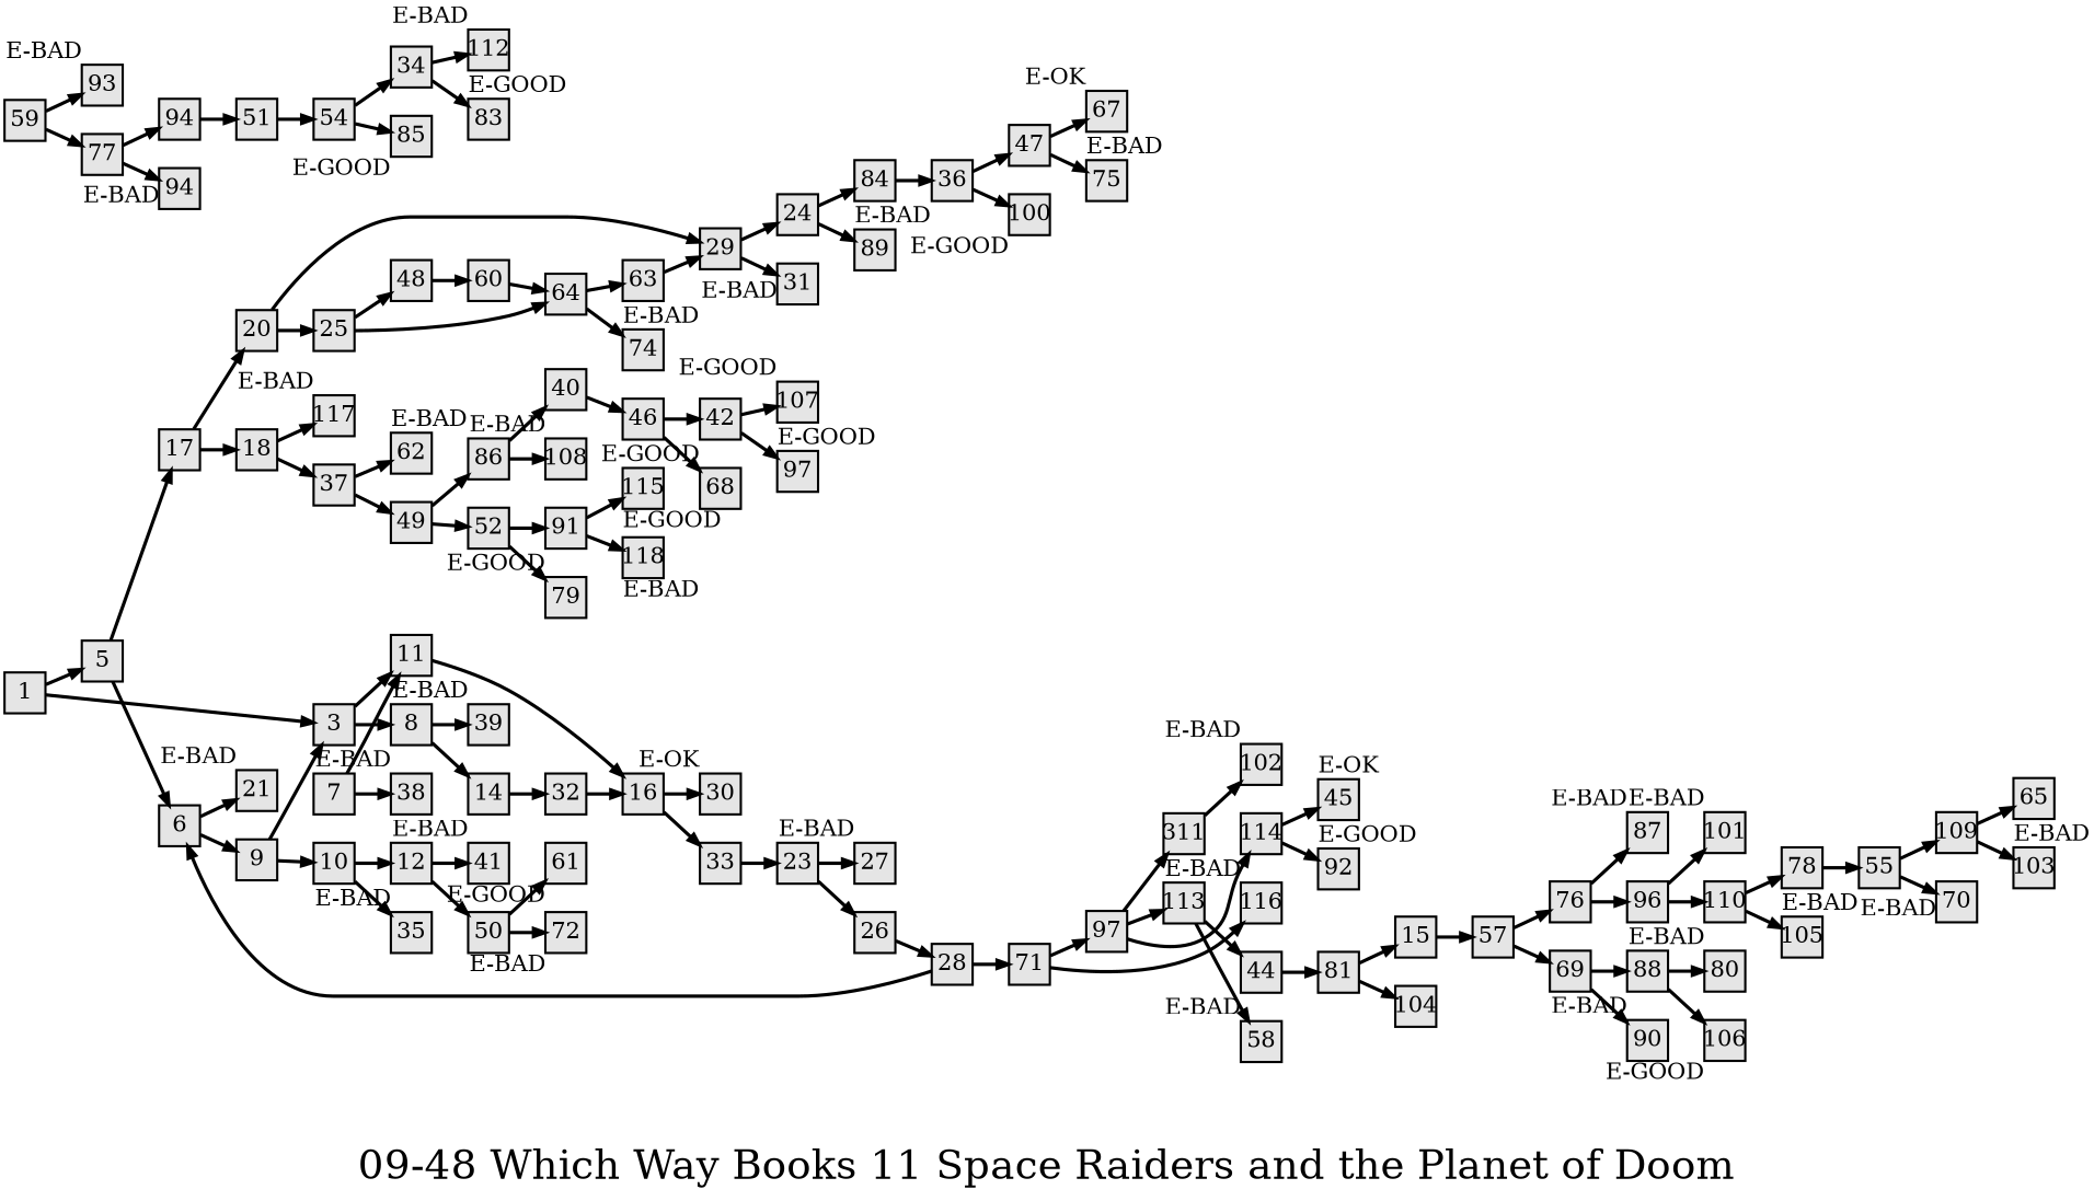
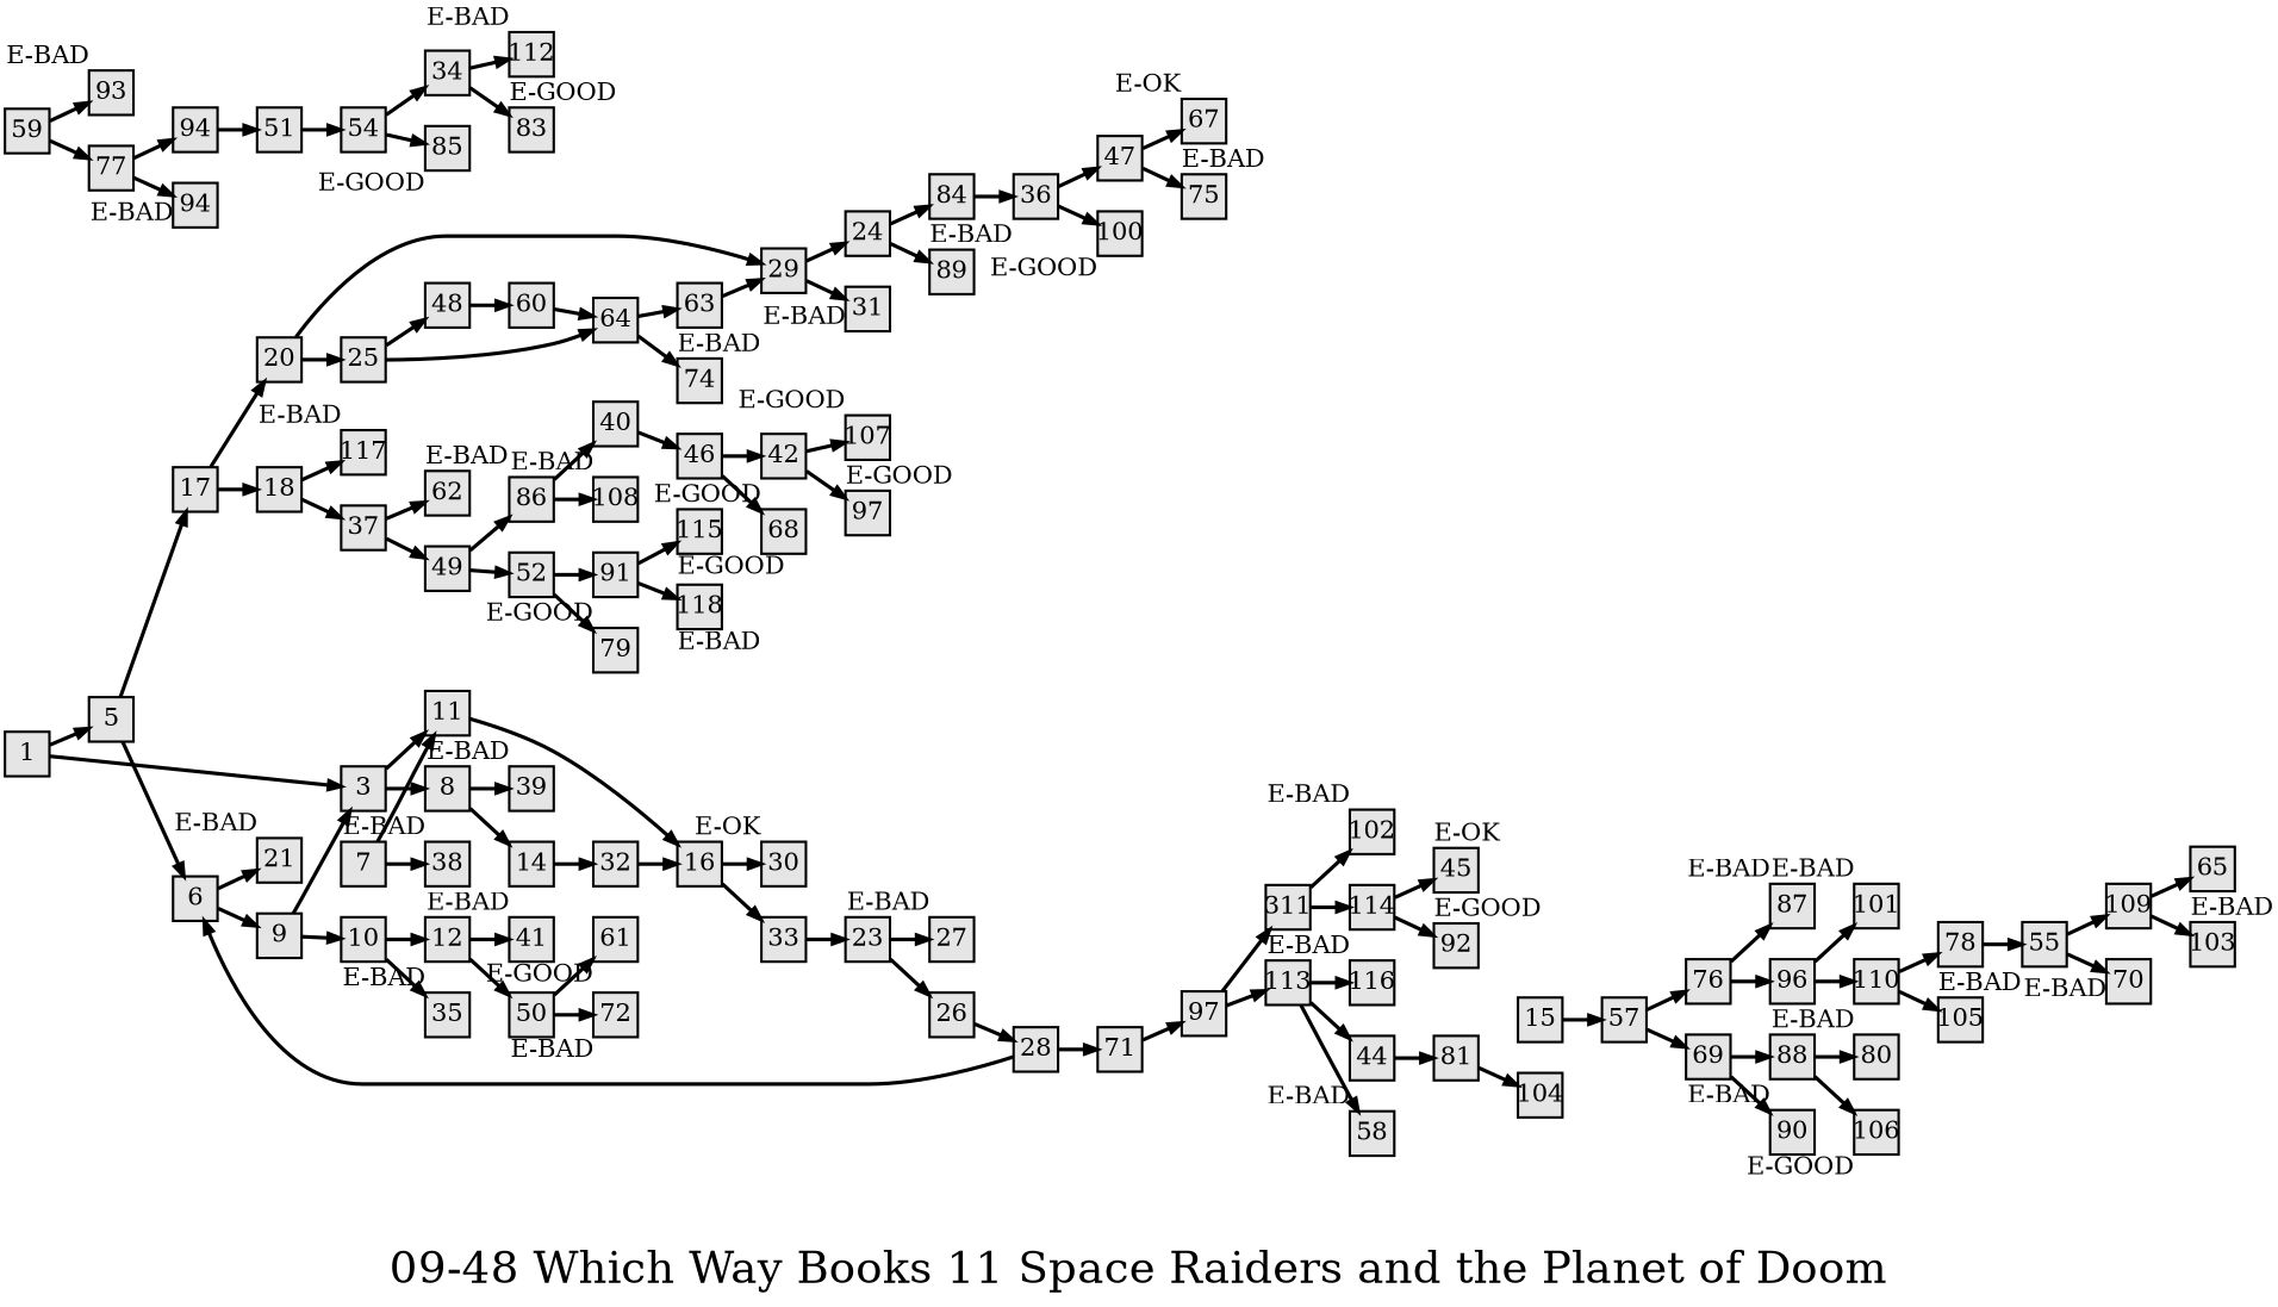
  digraph {
    fontsize=36
    label="09-48 Which Way Books 11 Space Raiders and the Planet of Doom"
    nodesep=0.35
    ordering=out
    rankdir=LR
    ranksep=0.45
    node [fillcolor=grey90 fixedsize=true fontsize=20 labelfloat=true margin="0,0" penwidth=2 regular=true shape=rect style=filled]
    edge [fontsize=12 labelfloat=true penwidth=3]
    1
    5
    3
    17
    6
    11
    8
    20
    18
    21 [xlabel="E-BAD"]
    9
    16
    39 [xlabel="E-BAD"]
    14
    30 [xlabel="E-OK"]
    33
    32
    29
    25
    117 [xlabel="E-BAD"]
    37
    10
    12
    35 [xlabel="E-BAD"]
    7
    38 [xlabel="E-BAD"]
    41 [xlabel="E-BAD"]
    50
    61 [xlabel="E-GOOD"]
    72 [xlabel="E-BAD"]
    23
    15
    57
    76
    69
    87 [xlabel="E-BAD"]
    96
    88
    90 [xlabel="E-BAD"]
    27 [xlabel="E-BAD"]
    26
    24
    31 [xlabel="E-BAD"]
    48
    64
    62 [xlabel="E-BAD"]
    49
    86
    52
    84
    89 [xlabel="E-BAD"]
    60
    63
    74 [xlabel="E-BAD"]
    28
    71
    36
    47
    100 [xlabel="E-GOOD"]
    n60 [label=97]
    116 [xlabel="E-BAD"]
    n62 [label=311]
    113
    112 [xlabel="E-BAD"]
    34
    83 [xlabel="E-GOOD"]
    67 [xlabel="E-OK"]
    75 [xlabel="E-BAD"]
    40
    108 [xlabel="E-BAD"]
    91
    79 [xlabel="E-GOOD"]
    46
    42
    68 [xlabel="E-GOOD"]
    107 [xlabel="E-GOOD"]
    97 [xlabel="E-GOOD"]
    44
    81
    104
    45 [xlabel="E-OK"]
    115 [xlabel="E-GOOD"]
    118 [xlabel="E-BAD"]
    51
    54
    85 [xlabel="E-GOOD"]
    55
    109
    70 [xlabel="E-BAD"]
    65
    103 [xlabel="E-BAD"]
    101 [xlabel="E-BAD"]
    110
    80 [xlabel="E-BAD"]
    106 [xlabel="E-GOOD"]
    58 [xlabel="E-BAD"]
    93 [xlabel="E-BAD"]
    59
    77
    n100 [label=94]
    94 [xlabel="E-BAD"]
    102 [xlabel="E-BAD"]
    114
    78
    105 [xlabel="E-BAD"]
    92 [xlabel="E-GOOD"]
    1 -> 5
    1 -> 3
    5 -> 17
    5 -> 6
    3 -> 11
    3 -> 8
    17 -> 20
    17 -> 18
    6 -> 21
    6 -> 9
    11 -> 16
    8 -> 39
    8 -> 14
    20 -> 29
    20 -> 25
    18 -> 117
    18 -> 37
    9 -> 3
    9 -> 10
    16 -> 30
    16 -> 33
    14 -> 32
    33 -> 23
    32 -> 16
    29 -> 24
    29 -> 31
    25 -> 48
    25 -> 64
    37 -> 62
    37 -> 49
    10 -> 12
    10 -> 35
    12 -> 41
    12 -> 50
    7 -> 11
    7 -> 38
    50 -> 61
    50 -> 72
    23 -> 27
    23 -> 26
    15 -> 57
    57 -> 76
    57 -> 69
    76 -> 87
    76 -> 96
    69 -> 88
    69 -> 90
    96 -> 101
    96 -> 110
    88 -> 80
    88 -> 106
    26 -> 28
    24 -> 84
    24 -> 89
    48 -> 60
    64 -> 63
    64 -> 74
    49 -> 86
    49 -> 52
    86 -> 40
    86 -> 108
    52 -> 91
    52 -> 79
    84 -> 36
    60 -> 64
    63 -> 29
    28 -> 6
    28 -> 71
    71 -> n60
-   71 -> 116
+   113 -> 116
    36 -> 47
    36 -> 100
    47 -> 67
    47 -> 75
    n60 -> n62
    n60 -> 113
    n62 -> 102
-   n60 -> 114
+   n62 -> 114
    113 -> 44
    113 -> 58
    34 -> 112
    34 -> 83
    40 -> 46
    91 -> 115
    91 -> 118
    46 -> 42
    46 -> 68
    42 -> 107
    42 -> 97
    44 -> 81
-   81 -> 15
    81 -> 104
    51 -> 54
    54 -> 34
    54 -> 85
    55 -> 109
    55 -> 70
    109 -> 65
    109 -> 103
    110 -> 78
    110 -> 105
    59 -> 93
    59 -> 77
    77 -> n100
    77 -> 94
    n100 -> 51
    114 -> 45
    114 -> 92
    78 -> 55
  }
